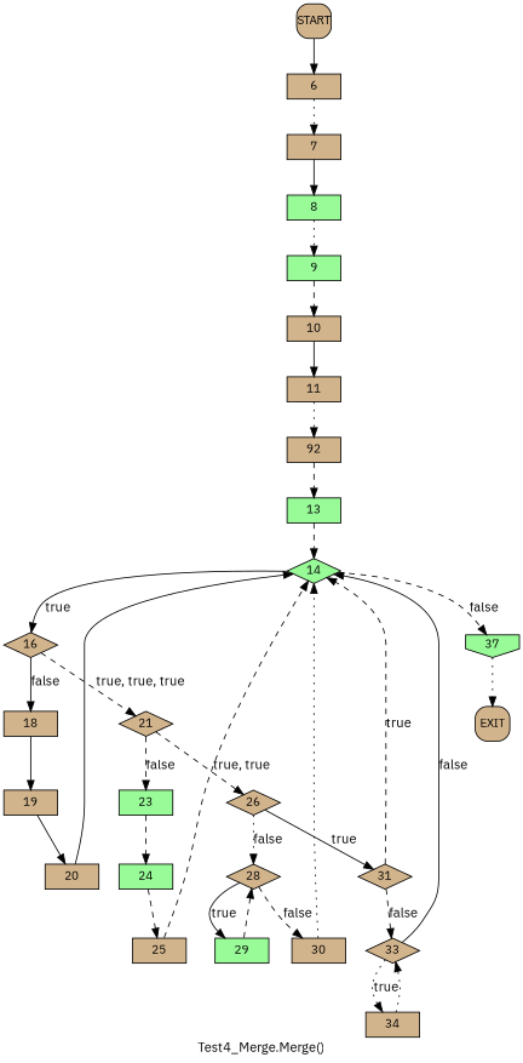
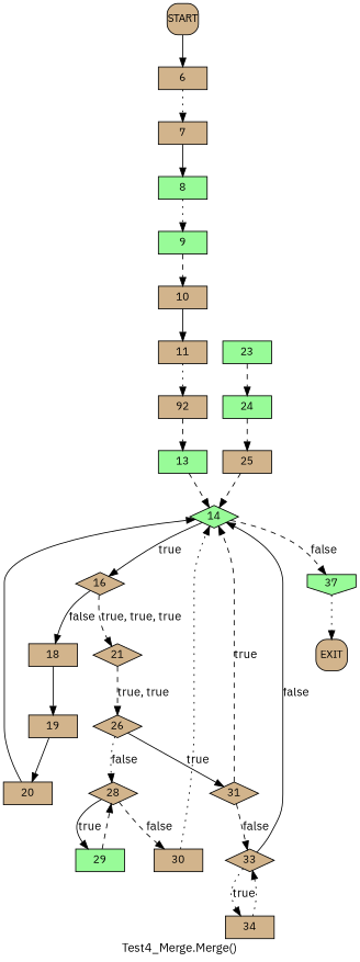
  digraph {
    fontname="IBM Plex Sans"
    label="Test4_Merge.Merge()"
    node [fillcolor=tan fixedsize=true fontname="IBM Plex Sans" fontsize=12 shape=box style=filled]
    edge [fontname="IBM Plex Sans" style=dashed]
    n1 [height=0.36 label=6 width=0.78]
    n2 [height=0.36 label=7 width=0.78]
    n3 [fillcolor=palegreen height=0.36 label=8 width=0.78]
    n4 [fillcolor=palegreen height=0.36 label=9 width=0.78]
    n5 [height=0.36 label=10 width=0.78]
    n6 [height=0.36 label=11 width=0.78]
    n7 [height=0.36 label=92 width=0.78]
    n8 [fillcolor=palegreen height=0.36 label=13 width=0.78]
    n9 [fillcolor=palegreen height=0.36 label=14 shape=diamond width=0.78]
    n10 [height=0.36 label=16 shape=diamond width=0.78]
    n11 [fillcolor=palegreen height=0.36 label=37 shape=invhouse width=0.78]
    n12 [height=0.36 label=18 width=0.78]
    n13 [height=0.36 label=21 shape=diamond width=0.78]
    n14 [height=0.5 label=EXIT style="filled, rounded" width=0.5]
    n15 [height=0.36 label=19 width=0.78]
    n16 [fillcolor=palegreen height=0.36 label=23 width=0.78]
    n17 [height=0.36 label=26 shape=diamond width=0.78]
    n18 [height=0.36 label=20 width=0.78]
    n19 [fillcolor=palegreen height=0.36 label=24 width=0.78]
    n20 [height=0.36 label=28 shape=diamond width=0.78]
    n21 [height=0.36 label=31 shape=diamond width=0.78]
    n22 [height=0.36 label=25 width=0.78]
    n23 [fillcolor=palegreen height=0.36 label=29 width=0.78]
    n24 [height=0.36 label=30 width=0.78]
    n25 [height=0.36 label=33 shape=diamond width=0.78]
    n26 [height=0.36 label=34 width=0.78]
    n27 [height=0.5 label=START style="filled, rounded" width=0.5]
    n1 -> n2 [style=dotted]
    n2 -> n3 [style=solid]
    n3 -> n4 [style=dotted]
    n4 -> n5
    n5 -> n6 [style=solid]
    n6 -> n7 [style=dotted]
    n7 -> n8
    n8 -> n9
    n9 -> n10 [label=true style=solid]
    n9 -> n11 [label=false]
    n10 -> n12 [label=false style=solid]
    n10 -> n13 [label="true, true, true"]
    n11 -> n14 [style=dotted]
    n12 -> n15 [style=solid]
-   n13 -> n16 [label=false]
    n13 -> n17 [label="true, true"]
    n15 -> n18 [style=solid]
    n16 -> n19
    n17 -> n20 [label=false style=dotted]
    n17 -> n21 [label=true style=solid]
    n18 -> n9 [style=solid]
    n19 -> n22
    n20 -> n23 [label=true style=solid]
    n20 -> n24 [label=false]
    n21 -> n9 [label=true]
    n21 -> n25 [label=false]
    n22 -> n9
    n23 -> n20
    n24 -> n9 [style=dotted]
    n25 -> n9 [label=false style=solid]
    n25 -> n26 [label=true style=dotted]
    n26 -> n25 [style=dotted]
    n27 -> n1 [style=solid]
  }
